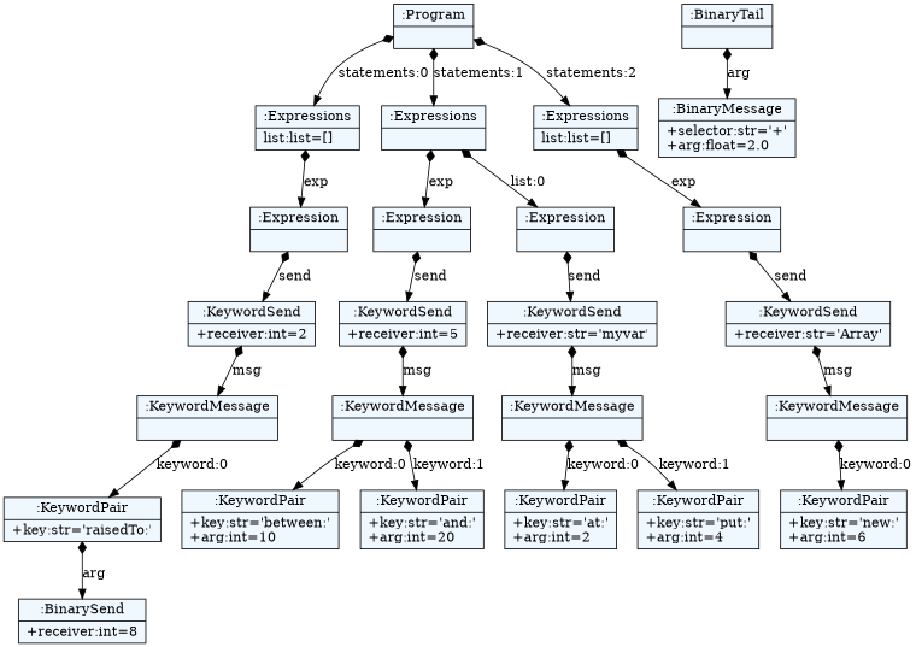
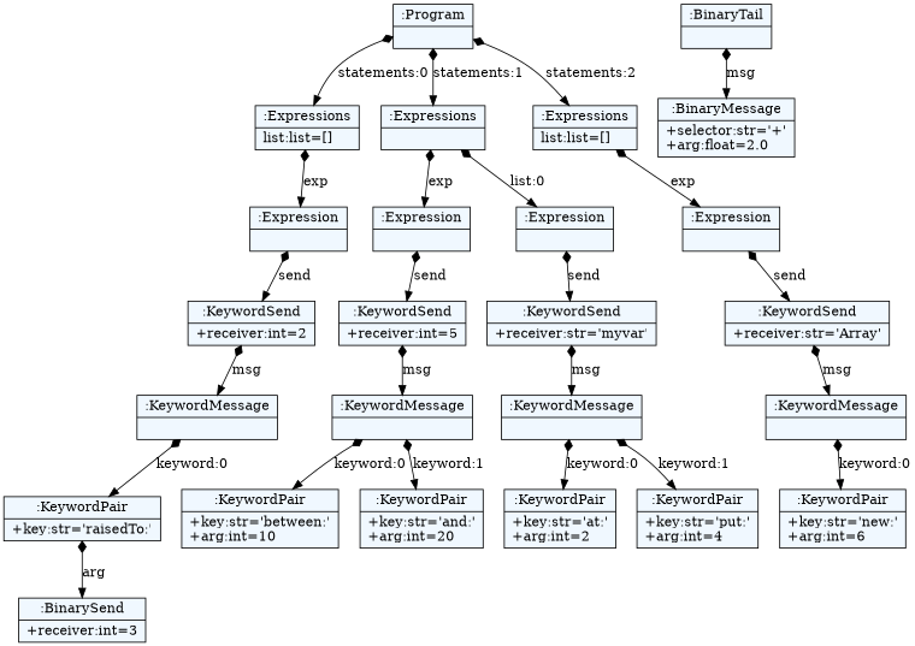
  digraph {
    fontname="Bitstream Vera Sans"
    fontsize=8
    nodesep=0.3
    node [fillcolor=aliceblue shape=record style=filled]
    edge [arrowtail=diamond dir=both]
    n1 [label="{:Program|}"]
    n2 [label="{:Expressions|list:list=[]\l}"]
    n3 [label="{:Expressions|}"]
    n4 [label="{:Expressions|list:list=[]\l}"]
    n5 [label="{:Expression|}"]
    n6 [label="{:Expression|}"]
    n7 [label="{:Expression|}"]
    n8 [label="{:Expression|}"]
    n9 [label="{:KeywordSend|+receiver:int=2\l}"]
    n10 [label="{:KeywordMessage|}"]
    n11 [label="{:KeywordPair|+key:str='raisedTo:'\l}"]
-   n12 [label="{:BinarySend|+receiver:int=8\l}"]
+   n12 [label="{:BinarySend|+receiver:int=3\l}"]
    n13 [label="{:BinaryTail|}"]
    n14 [label="{:BinaryMessage|+selector:str='+'\l+arg:float=2.0\l}"]
    n15 [label="{:KeywordSend|+receiver:int=5\l}"]
    n16 [label="{:KeywordSend|+receiver:str='myvar'\l}"]
    n17 [label="{:KeywordMessage|}"]
    n18 [label="{:KeywordPair|+key:str='between:'\l+arg:int=10\l}"]
    n19 [label="{:KeywordPair|+key:str='and:'\l+arg:int=20\l}"]
    n20 [label="{:KeywordMessage|}"]
    n21 [label="{:KeywordPair|+key:str='at:'\l+arg:int=2\l}"]
    n22 [label="{:KeywordPair|+key:str='put:'\l+arg:int=4\l}"]
    n23 [label="{:KeywordSend|+receiver:str='Array'\l}"]
    n24 [label="{:KeywordMessage|}"]
    n25 [label="{:KeywordPair|+key:str='new:'\l+arg:int=6\l}"]
    n1 -> n2 [label="statements:0"]
    n1 -> n3 [label="statements:1"]
    n1 -> n4 [label="statements:2"]
    n2 -> n5 [label=exp]
    n3 -> n6 [label=exp]
    n3 -> n7 [label="list:0"]
    n4 -> n8 [label=exp]
    n5 -> n9 [label=send]
    n6 -> n15 [label=send]
    n7 -> n16 [label=send]
    n8 -> n23 [label=send]
    n9 -> n10 [label=msg]
    n10 -> n11 [label="keyword:0"]
    n11 -> n12 [label=arg]
-   n13 -> n14 [label=arg]
+   n13 -> n14 [label=msg]
    n15 -> n17 [label=msg]
    n16 -> n20 [label=msg]
    n17 -> n18 [label="keyword:0"]
    n17 -> n19 [label="keyword:1"]
    n20 -> n21 [label="keyword:0"]
    n20 -> n22 [label="keyword:1"]
    n23 -> n24 [label=msg]
    n24 -> n25 [label="keyword:0"]
  }
